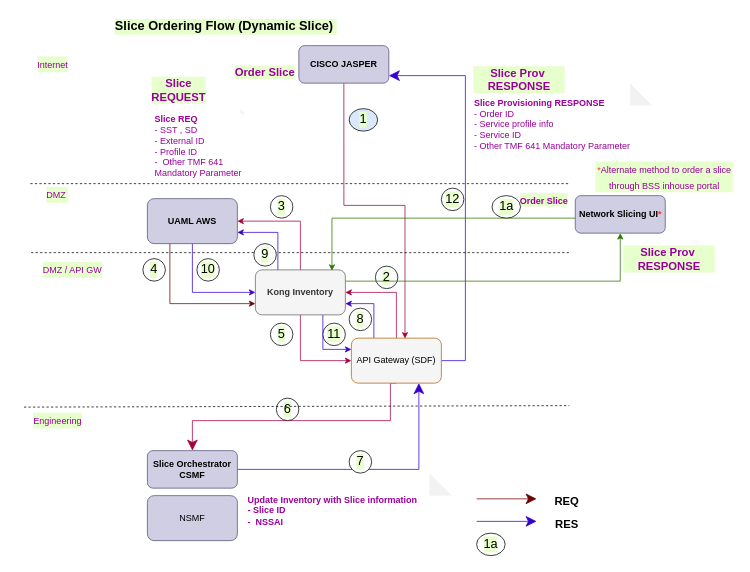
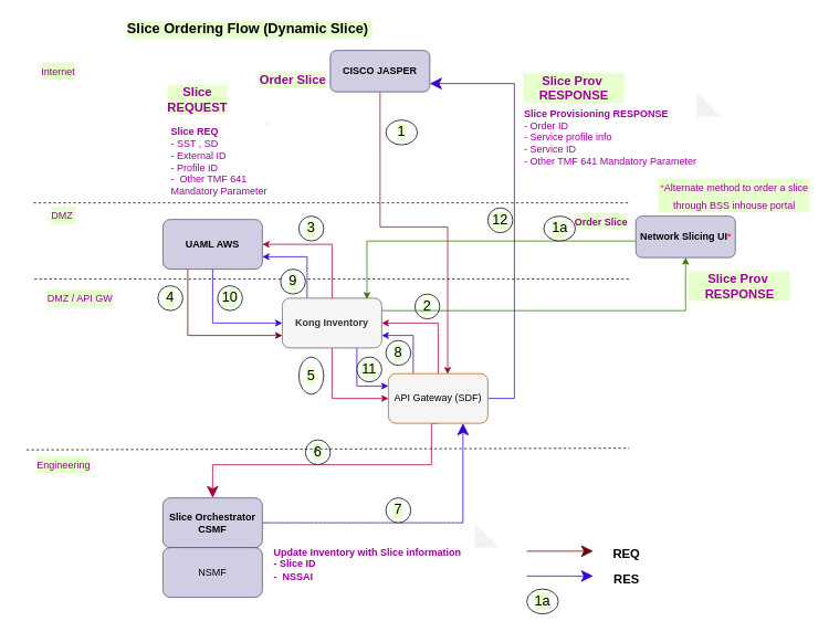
  <mxCell id="0" />
  <mxCell id="1" parent="0" />
  <mxCell id="2" style="edgeStyle=orthogonalEdgeStyle;rounded=0;orthogonalLoop=1;jettySize=auto;html=1;exitX=0.5;exitY=1;exitDx=0;exitDy=0;fillColor=#d80073;strokeColor=#A50040;entryX=0.596;entryY=0.011;entryDx=0;entryDy=0;entryPerimeter=0;" edge="1" parent="1" source="3" target="13"><mxGeometry relative="1" as="geometry"><mxPoint x="419" y="124" as="sourcePoint" /><mxPoint x="419" y="374" as="targetPoint" /><Array as="points"><mxPoint x="458" y="273" /><mxPoint x="540" y="273" /></Array></mxGeometry></mxCell>
  <mxCell id="3" value="CISCO JASPER" style="rounded=1;whiteSpace=wrap;html=1;fillColor=#d0cee2;strokeColor=#56517e;fontStyle=1" vertex="1" parent="1"><mxGeometry x="397.97" y="60" width="120" height="50" as="geometry" /></mxCell>
  <mxCell id="4" style="edgeStyle=orthogonalEdgeStyle;rounded=0;orthogonalLoop=1;jettySize=auto;html=1;exitX=1;exitY=0.5;exitDx=0;exitDy=0;fontSize=12;fontColor=#990099;fillColor=#6a00ff;strokeColor=#3700CC;endSize=12;startSize=12;" edge="1" parent="1" source="13" target="3"><mxGeometry relative="1" as="geometry"><Array as="points"><mxPoint x="620" y="480" /><mxPoint x="620" y="100" /></Array><mxPoint x="537.97" y="100" as="targetPoint" /><mxPoint x="625.97" y="481" as="sourcePoint" /></mxGeometry></mxCell>
  <mxCell id="5" style="edgeStyle=orthogonalEdgeStyle;rounded=0;orthogonalLoop=1;jettySize=auto;html=1;entryX=0;entryY=0.5;entryDx=0;entryDy=0;fillColor=#d80073;strokeColor=#A50040;exitX=0.5;exitY=1;exitDx=0;exitDy=0;" edge="1" parent="1" source="43" target="13"><mxGeometry relative="1" as="geometry"><mxPoint x="250" y="330" as="sourcePoint" /></mxGeometry></mxCell>
  <mxCell id="6" style="edgeStyle=orthogonalEdgeStyle;rounded=0;orthogonalLoop=1;jettySize=auto;html=1;entryX=0;entryY=0.5;entryDx=0;entryDy=0;exitX=0.5;exitY=1;exitDx=0;exitDy=0;fillColor=#6a00ff;strokeColor=#3700CC;" edge="1" parent="1" source="8" target="43"><mxGeometry relative="1" as="geometry" /></mxCell>
  <mxCell id="7" style="edgeStyle=orthogonalEdgeStyle;rounded=0;orthogonalLoop=1;jettySize=auto;html=1;exitX=0.25;exitY=1;exitDx=0;exitDy=0;entryX=0;entryY=0.75;entryDx=0;entryDy=0;fillColor=#a20025;strokeColor=#6F0000;" edge="1" parent="1" source="8" target="43"><mxGeometry relative="1" as="geometry" /></mxCell>
  <mxCell id="8" value="UAML AWS" style="rounded=1;whiteSpace=wrap;html=1;fillColor=#d0cee2;strokeColor=#56517e;fontStyle=1" vertex="1" parent="1"><mxGeometry x="196" y="264" width="120" height="60" as="geometry" /></mxCell>
  <mxCell id="9" style="edgeStyle=orthogonalEdgeStyle;rounded=0;orthogonalLoop=1;jettySize=auto;html=1;exitX=0.5;exitY=1;exitDx=0;exitDy=0;entryX=0.5;entryY=0;entryDx=0;entryDy=0;fillColor=#d80073;strokeColor=#A50040;endSize=12;startSize=12;" edge="1" parent="1" source="13" target="15"><mxGeometry relative="1" as="geometry"><Array as="points"><mxPoint x="520" y="560" /><mxPoint x="256" y="560" /></Array></mxGeometry></mxCell>
  <mxCell id="10" style="edgeStyle=orthogonalEdgeStyle;rounded=0;orthogonalLoop=1;jettySize=auto;html=1;exitX=0.5;exitY=0;exitDx=0;exitDy=0;entryX=1;entryY=0.5;entryDx=0;entryDy=0;fillColor=#d80073;strokeColor=#A50040;" edge="1" parent="1" source="43" target="8"><mxGeometry relative="1" as="geometry" /></mxCell>
  <mxCell id="11" style="edgeStyle=orthogonalEdgeStyle;rounded=0;orthogonalLoop=1;jettySize=auto;html=1;exitX=0.5;exitY=0;exitDx=0;exitDy=0;entryX=1;entryY=0.5;entryDx=0;entryDy=0;fillColor=#d80073;strokeColor=#A50040;" edge="1" parent="1" source="13" target="43"><mxGeometry relative="1" as="geometry" /></mxCell>
  <mxCell id="12" style="edgeStyle=orthogonalEdgeStyle;rounded=0;orthogonalLoop=1;jettySize=auto;html=1;exitX=0.25;exitY=0;exitDx=0;exitDy=0;entryX=1;entryY=0.75;entryDx=0;entryDy=0;fillColor=#6a00ff;strokeColor=#3700CC;" edge="1" parent="1" source="13" target="43"><mxGeometry relative="1" as="geometry" /></mxCell>
  <mxCell id="13" value="API Gateway (SDF)" style="rounded=1;whiteSpace=wrap;html=1;fillColor=#f5f5f5;strokeColor=#b46504;" vertex="1" parent="1"><mxGeometry x="468" y="450" width="120" height="60" as="geometry" /></mxCell>
  <mxCell id="14" style="edgeStyle=orthogonalEdgeStyle;rounded=0;orthogonalLoop=1;jettySize=auto;html=1;exitX=1;exitY=0.5;exitDx=0;exitDy=0;entryX=0.75;entryY=1;entryDx=0;entryDy=0;fontSize=11;fontColor=#000000;startSize=12;endSize=12;fillColor=#6a00ff;strokeColor=#3700CC;" edge="1" parent="1" source="15" target="13"><mxGeometry relative="1" as="geometry" /></mxCell>
- <mxCell id="15" value="Slice Orchestrator CSMF" style="rounded=1;whiteSpace=wrap;html=1;fillColor=#d0cee2;strokeColor=#56517e;fontStyle=1" vertex="1" parent="1"><mxGeometry x="196" y="600" width="120" height="50" as="geometry" /></mxCell>
+ <mxCell id="15" value="Slice Orchestrator CSMF" style="rounded=1;whiteSpace=wrap;html=1;fillColor=#d0cee2;strokeColor=#56517e;fontStyle=1" vertex="1" parent="1"><mxGeometry x="196" y="600" width="120" height="60" as="geometry" /></mxCell>
  <mxCell id="16" value="NSMF" style="rounded=1;whiteSpace=wrap;html=1;fillColor=#d0cee2;strokeColor=#56517e;" vertex="1" parent="1"><mxGeometry x="196" y="660" width="120" height="60" as="geometry" /></mxCell>
  <mxCell id="17" value="&lt;font style=&quot;font-size: 17px;&quot;&gt;Slice Ordering Flow (Dynamic Slice)&amp;nbsp;&lt;/font&gt;" style="text;html=1;strokeColor=none;fillColor=none;align=center;verticalAlign=middle;whiteSpace=wrap;rounded=0;labelBackgroundColor=#E6FFCC;fontStyle=1" vertex="1" parent="1"><mxGeometry x="51" y="20" width="500" height="30" as="geometry" /></mxCell>
- <mxCell id="18" value="1" style="ellipse;whiteSpace=wrap;html=1;labelBackgroundColor=#E6FFCC;fontSize=17;fillColor=#dae8fc;" vertex="1" parent="1"><mxGeometry x="465" y="144" width="38" height="30" as="geometry" /></mxCell>
+ <mxCell id="18" value="1" style="ellipse;whiteSpace=wrap;html=1;labelBackgroundColor=#E6FFCC;fontSize=17;" vertex="1" parent="1"><mxGeometry x="465" y="144" width="38" height="30" as="geometry" /></mxCell>
  <mxCell id="19" value="2" style="ellipse;whiteSpace=wrap;html=1;labelBackgroundColor=#E6FFCC;fontSize=17;" vertex="1" parent="1"><mxGeometry x="500" y="354" width="30" height="30" as="geometry" /></mxCell>
  <mxCell id="20" value="&lt;font style=&quot;font-size: 12px;&quot;&gt;Internet&lt;/font&gt;" style="text;html=1;strokeColor=none;fillColor=none;align=center;verticalAlign=middle;whiteSpace=wrap;rounded=0;labelBackgroundColor=#E6FFCC;fontSize=17;fontColor=#990099;" vertex="1" parent="1"><mxGeometry y="70" width="60" height="30" as="geometry" x="40" /></mxCell>
  <mxCell id="21" value="&lt;font style=&quot;font-size: 12px;&quot;&gt;DMZ / API GW&lt;/font&gt;" style="text;html=1;strokeColor=none;fillColor=none;align=center;verticalAlign=middle;whiteSpace=wrap;rounded=0;labelBackgroundColor=#E6FFCC;fontSize=17;fontColor=#990099;" vertex="1" parent="1"><mxGeometry y="344" width="113" height="30" as="geometry" x="40" /></mxCell>
- <mxCell id="22" value="5" style="ellipse;whiteSpace=wrap;html=1;labelBackgroundColor=#E6FFCC;fontSize=17;" vertex="1" parent="1"><mxGeometry x="360" y="430" width="30" height="30" as="geometry" /></mxCell>
+ <mxCell id="22" value="5" style="ellipse;whiteSpace=wrap;html=1;labelBackgroundColor=#E6FFCC;fontSize=17;" vertex="1" parent="1"><mxGeometry x="360" y="430" width="30" height="45" as="geometry" /></mxCell>
  <mxCell id="23" value="&lt;font style=&quot;font-size: 12px;&quot;&gt;Engineering&lt;/font&gt;" style="text;html=1;strokeColor=none;fillColor=none;align=center;verticalAlign=middle;whiteSpace=wrap;rounded=0;labelBackgroundColor=#E6FFCC;fontSize=17;fontColor=#990099;" vertex="1" parent="1"><mxGeometry x="20" y="545" width="113" height="30" as="geometry" /></mxCell>
  <mxCell id="24" value="&lt;b&gt;Slice REQ&lt;/b&gt;&lt;br&gt;- SST , SD&lt;br&gt;- External ID&lt;br&gt;- Profile ID&lt;br&gt;-&amp;nbsp; Other TMF 641 Mandatory Parameter" style="shape=note;whiteSpace=wrap;html=1;backgroundOutline=1;darkOpacity=0.05;dashed=1;dashPattern=1 4;labelBackgroundColor=#FFFFFF;fontSize=12;fontColor=#990099;strokeColor=#FFFFFF;fillColor=none;align=left;" vertex="1" parent="1"><mxGeometry x="204" y="144" width="146" height="100" as="geometry" /></mxCell>
  <mxCell id="25" value="&lt;b&gt;Slice Provisioning RESPONSE&lt;/b&gt;&lt;br&gt;- Order ID&lt;br&gt;- Service profile info&lt;br&gt;- Service ID&lt;br&gt;- Other TMF 641 Mandatory Parameter" style="shape=note;whiteSpace=wrap;html=1;backgroundOutline=1;darkOpacity=0.05;dashed=1;dashPattern=1 4;labelBackgroundColor=#FFFFFF;fontSize=12;fontColor=#990099;strokeColor=#FFFFFF;fillColor=none;align=left;" vertex="1" parent="1"><mxGeometry x="629.5" y="110" width="240" height="110" as="geometry" /></mxCell>
  <mxCell id="26" value="&lt;b&gt;Update Inventory with Slice information&lt;br&gt;- Slice ID&lt;br&gt;-&amp;nbsp; NSSAI&lt;br&gt;&lt;/b&gt;" style="shape=note;whiteSpace=wrap;html=1;backgroundOutline=1;darkOpacity=0.05;dashed=1;dashPattern=1 4;labelBackgroundColor=#FFFFFF;fontSize=12;fontColor=#990099;strokeColor=#FFFFFF;fillColor=none;align=left;" vertex="1" parent="1"><mxGeometry x="328" y="630" width="274" height="100" as="geometry" /></mxCell>
  <mxCell id="27" value="4" style="ellipse;whiteSpace=wrap;html=1;labelBackgroundColor=#E6FFCC;fontSize=17;" vertex="1" parent="1"><mxGeometry x="190" y="344" width="30" height="30" as="geometry" /></mxCell>
  <mxCell id="28" value="6" style="ellipse;whiteSpace=wrap;html=1;labelBackgroundColor=#E6FFCC;fontSize=17;" vertex="1" parent="1"><mxGeometry x="367.97" y="530" width="30" height="30" as="geometry" /></mxCell>
  <mxCell id="29" value="3" style="ellipse;whiteSpace=wrap;html=1;labelBackgroundColor=#E6FFCC;fontSize=17;" vertex="1" parent="1"><mxGeometry x="360" y="260" width="30" height="30" as="geometry" /></mxCell>
  <mxCell id="30" value="Order Slice" style="text;html=1;strokeColor=none;fillColor=none;align=center;verticalAlign=middle;whiteSpace=wrap;rounded=0;dashed=1;dashPattern=1 4;labelBackgroundColor=#E6FFCC;fontSize=15;fontColor=#990099;fontStyle=1" vertex="1" parent="1"><mxGeometry x="307.97" y="80" width="90" height="30" as="geometry" /></mxCell>
  <mxCell id="31" value="Slice Prov&amp;nbsp; RESPONSE" style="text;html=1;strokeColor=none;fillColor=none;align=center;verticalAlign=middle;whiteSpace=wrap;rounded=0;dashed=1;dashPattern=1 4;labelBackgroundColor=#E6FFCC;fontSize=15;fontColor=#990099;fontStyle=1" vertex="1" parent="1"><mxGeometry x="629.5" y="90" width="124" height="30" as="geometry" /></mxCell>
  <mxCell id="32" value="Slice &lt;br&gt;REQUEST" style="text;html=1;strokeColor=none;fillColor=none;align=center;verticalAlign=middle;whiteSpace=wrap;rounded=0;dashed=1;dashPattern=1 4;labelBackgroundColor=#E6FFCC;fontSize=15;fontColor=#990099;fontStyle=1" vertex="1" parent="1"><mxGeometry x="176" y="104" width="124" height="30" as="geometry" /></mxCell>
  <mxCell id="33" value="7" style="ellipse;whiteSpace=wrap;html=1;labelBackgroundColor=#E6FFCC;fontSize=17;" vertex="1" parent="1"><mxGeometry x="465" y="600" width="30" height="30" as="geometry" /></mxCell>
  <mxCell id="34" value="12" style="ellipse;whiteSpace=wrap;html=1;labelBackgroundColor=#E6FFCC;fontSize=17;" vertex="1" parent="1"><mxGeometry x="588" y="250" width="30" height="30" as="geometry" /></mxCell>
  <mxCell id="35" value="" style="endArrow=none;dashed=1;html=1;rounded=0;fontSize=17;startArrow=none;" edge="1" parent="1"><mxGeometry width="50" height="50" relative="1" as="geometry"><mxPoint x="31.5" y="542" as="sourcePoint" /><mxPoint x="758.5" y="540" as="targetPoint" /></mxGeometry></mxCell>
  <mxCell id="36" style="edgeStyle=orthogonalEdgeStyle;rounded=0;orthogonalLoop=1;jettySize=auto;html=1;exitX=0.5;exitY=1;exitDx=0;exitDy=0;fillColor=#a20025;strokeColor=#6F0000;endSize=12;startSize=12;" edge="1" parent="1"><mxGeometry relative="1" as="geometry"><mxPoint x="635" y="664.33" as="sourcePoint" /><mxPoint x="715" y="664.33" as="targetPoint" /></mxGeometry></mxCell>
  <mxCell id="37" value="&lt;font color=&quot;#000000&quot; style=&quot;font-size: 15px;&quot;&gt;&lt;b&gt;REQ&lt;/b&gt;&lt;/font&gt;" style="text;html=1;align=center;verticalAlign=middle;resizable=0;points=[];autosize=1;strokeColor=none;fillColor=none;fontSize=20;fontColor=#990099;" vertex="1" parent="1"><mxGeometry x="730" y="650" width="50" height="30" as="geometry" /></mxCell>
  <mxCell id="38" value="" style="endArrow=classic;html=1;rounded=0;fontSize=20;fontColor=#990099;startSize=12;endSize=12;fillColor=#6a00ff;strokeColor=#3700CC;" edge="1" parent="1"><mxGeometry width="50" height="50" relative="1" as="geometry"><mxPoint x="635" y="694.33" as="sourcePoint" /><mxPoint x="715" y="694.33" as="targetPoint" /></mxGeometry></mxCell>
  <mxCell id="39" value="&lt;font color=&quot;#000000&quot; style=&quot;font-size: 15px;&quot;&gt;&lt;b&gt;RES&lt;/b&gt;&lt;/font&gt;" style="text;html=1;align=center;verticalAlign=middle;resizable=0;points=[];autosize=1;strokeColor=none;fillColor=none;fontSize=20;fontColor=#990099;" vertex="1" parent="1"><mxGeometry x="730" y="680" width="50" height="30" as="geometry" /></mxCell>
  <mxCell id="40" style="edgeStyle=orthogonalEdgeStyle;rounded=0;orthogonalLoop=1;jettySize=auto;html=1;exitX=0.25;exitY=0;exitDx=0;exitDy=0;entryX=1;entryY=0.75;entryDx=0;entryDy=0;fillColor=#6a00ff;strokeColor=#3700CC;" edge="1" parent="1" source="43" target="8"><mxGeometry relative="1" as="geometry" /></mxCell>
  <mxCell id="41" style="edgeStyle=orthogonalEdgeStyle;rounded=0;orthogonalLoop=1;jettySize=auto;html=1;exitX=0.75;exitY=1;exitDx=0;exitDy=0;entryX=0;entryY=0.25;entryDx=0;entryDy=0;fillColor=#6a00ff;strokeColor=#3700CC;" edge="1" parent="1" source="43" target="13"><mxGeometry relative="1" as="geometry" /></mxCell>
  <mxCell id="42" style="edgeStyle=orthogonalEdgeStyle;rounded=0;orthogonalLoop=1;jettySize=auto;html=1;exitX=1;exitY=0.25;exitDx=0;exitDy=0;entryX=0.5;entryY=1;entryDx=0;entryDy=0;fillColor=#60a917;strokeColor=#2D7600;" edge="1" parent="1" source="43" target="50"><mxGeometry relative="1" as="geometry"><mxPoint x="820" y="320" as="targetPoint" /></mxGeometry></mxCell>
  <mxCell id="43" value="Kong Inventory" style="rounded=1;whiteSpace=wrap;html=1;fillColor=#f5f5f5;strokeColor=#666666;fontColor=#333333;fontStyle=1" vertex="1" parent="1"><mxGeometry x="340" y="359" width="120" height="60" as="geometry" /></mxCell>
  <mxCell id="44" value="8" style="ellipse;whiteSpace=wrap;html=1;labelBackgroundColor=#E6FFCC;fontSize=17;" vertex="1" parent="1"><mxGeometry x="465" y="410" width="30" height="30" as="geometry" /></mxCell>
  <mxCell id="45" value="" style="endArrow=none;dashed=1;html=1;rounded=0;fontSize=17;startArrow=none;" edge="1" parent="1"><mxGeometry width="50" height="50" relative="1" as="geometry"><mxPoint x="41" y="336" as="sourcePoint" /><mxPoint x="760" y="336" as="targetPoint" /></mxGeometry></mxCell>
  <mxCell id="46" value="9" style="ellipse;whiteSpace=wrap;html=1;labelBackgroundColor=#E6FFCC;fontSize=17;" vertex="1" parent="1"><mxGeometry x="337.97" y="324" width="30" height="30" as="geometry" /></mxCell>
  <mxCell id="47" value="10" style="ellipse;whiteSpace=wrap;html=1;labelBackgroundColor=#E6FFCC;fontSize=17;" vertex="1" parent="1"><mxGeometry x="262" y="344" width="30" height="30" as="geometry" /></mxCell>
  <mxCell id="48" value="11" style="ellipse;whiteSpace=wrap;html=1;labelBackgroundColor=#E6FFCC;fontSize=17;" vertex="1" parent="1"><mxGeometry x="430" y="430" width="30" height="30" as="geometry" /></mxCell>
  <mxCell id="49" style="edgeStyle=orthogonalEdgeStyle;rounded=0;orthogonalLoop=1;jettySize=auto;html=1;entryX=0.851;entryY=0.02;entryDx=0;entryDy=0;entryPerimeter=0;fillColor=#60a917;strokeColor=#2D7600;" edge="1" parent="1" source="50" target="43"><mxGeometry relative="1" as="geometry"><Array as="points"><mxPoint x="442" y="290" /></Array></mxGeometry></mxCell>
  <mxCell id="50" value="Network Slicing UI&lt;font color=&quot;#ff3333&quot;&gt;*&lt;/font&gt;" style="rounded=1;whiteSpace=wrap;html=1;fillColor=#d0cee2;strokeColor=#56517e;fontStyle=1" vertex="1" parent="1"><mxGeometry x="766.5" y="260" width="120" height="50" as="geometry" /></mxCell>
  <mxCell id="51" value="&lt;font style=&quot;font-size: 12px;&quot;&gt;Order Slice&lt;/font&gt;" style="text;html=1;strokeColor=none;fillColor=none;align=center;verticalAlign=middle;whiteSpace=wrap;rounded=0;dashed=1;dashPattern=1 4;labelBackgroundColor=#E6FFCC;fontSize=15;fontColor=#990099;fontStyle=1" vertex="1" parent="1"><mxGeometry x="680" y="250" width="90" height="30" as="geometry" /></mxCell>
  <mxCell id="52" value="" style="endArrow=none;dashed=1;html=1;rounded=0;fontSize=17;startArrow=none;" edge="1" parent="1"><mxGeometry width="50" height="50" relative="1" as="geometry"><mxPoint x="40" y="244" as="sourcePoint" /><mxPoint x="759" y="244" as="targetPoint" /></mxGeometry></mxCell>
  <mxCell id="53" value="&lt;font style=&quot;font-size: 12px;&quot;&gt;DMZ&amp;nbsp;&lt;/font&gt;" style="text;html=1;strokeColor=none;fillColor=none;align=center;verticalAlign=middle;whiteSpace=wrap;rounded=0;labelBackgroundColor=#E6FFCC;fontSize=17;fontColor=#990099;" vertex="1" parent="1"><mxGeometry x="20" y="244" width="113" height="30" as="geometry" /></mxCell>
  <mxCell id="54" value="1a" style="ellipse;whiteSpace=wrap;html=1;labelBackgroundColor=#E6FFCC;fontSize=17;" vertex="1" parent="1"><mxGeometry x="655.5" y="260" width="38" height="30" as="geometry" /></mxCell>
  <mxCell id="55" value="1a" style="ellipse;whiteSpace=wrap;html=1;labelBackgroundColor=#E6FFCC;fontSize=17;" vertex="1" parent="1"><mxGeometry x="635" y="710" width="38" height="30" as="geometry" /></mxCell>
  <mxCell id="56" value="&lt;span style=&quot;font-size: 12px;&quot;&gt;&lt;font color=&quot;#ff3333&quot;&gt;*&lt;/font&gt;Alternate method to order a slice through BSS inhouse portal&lt;/span&gt;" style="text;html=1;strokeColor=none;fillColor=none;align=center;verticalAlign=middle;whiteSpace=wrap;rounded=0;labelBackgroundColor=#E6FFCC;fontSize=17;fontColor=#990099;" vertex="1" parent="1"><mxGeometry x="793" y="220" width="184.5" height="30" as="geometry" /></mxCell>
  <mxCell id="57" value="Slice Prov&amp;nbsp; RESPONSE" style="text;html=1;strokeColor=none;fillColor=none;align=center;verticalAlign=middle;whiteSpace=wrap;rounded=0;dashed=1;dashPattern=1 4;labelBackgroundColor=#E6FFCC;fontSize=15;fontColor=#990099;fontStyle=1" vertex="1" parent="1"><mxGeometry x="830" y="329" width="124" height="30" as="geometry" /></mxCell>
